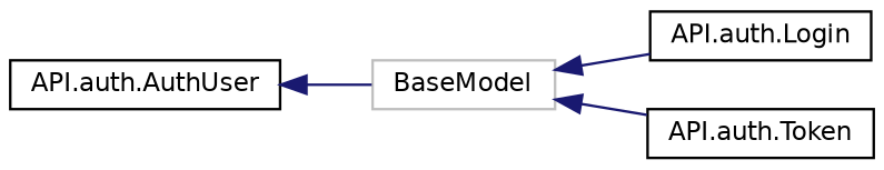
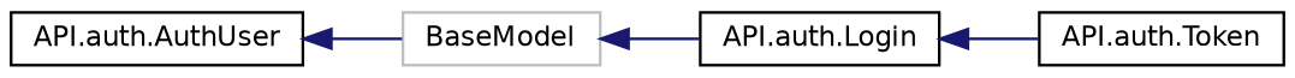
  digraph {
    rankdir=LR
    node [color=black fillcolor=white fontname=Helvetica fontsize=10 shape=record style=filled]
    edge [color=midnightblue dir=back fontname=Helvetica fontsize=10 labelfontname=Helvetica labelfontsize=10 style=solid]
    n1 [color=grey75 height=0.2 label=BaseModel width=0.4]
    n2 [height=0.2 label="API.auth.Login" width=0.4]
    n3 [height=0.2 label="API.auth.Token" width=0.4]
    n4 [height=0.2 label="API.auth.AuthUser" width=0.4]
    n1 -> n2
-   n1 -> n3
+   n2 -> n3
    n4 -> n1
  }
